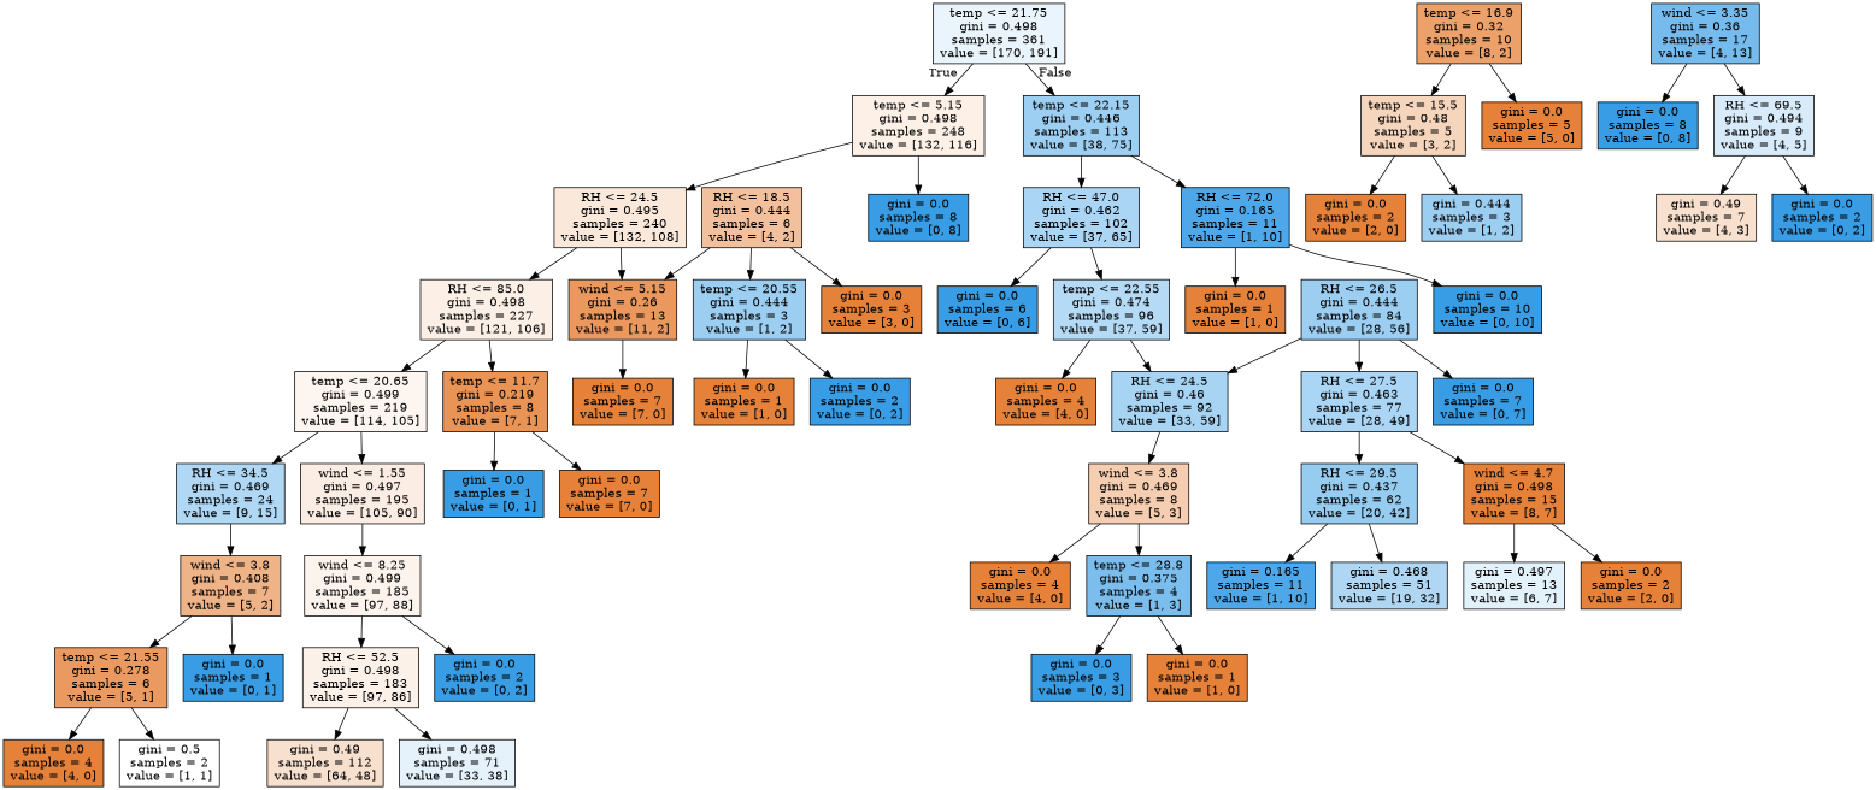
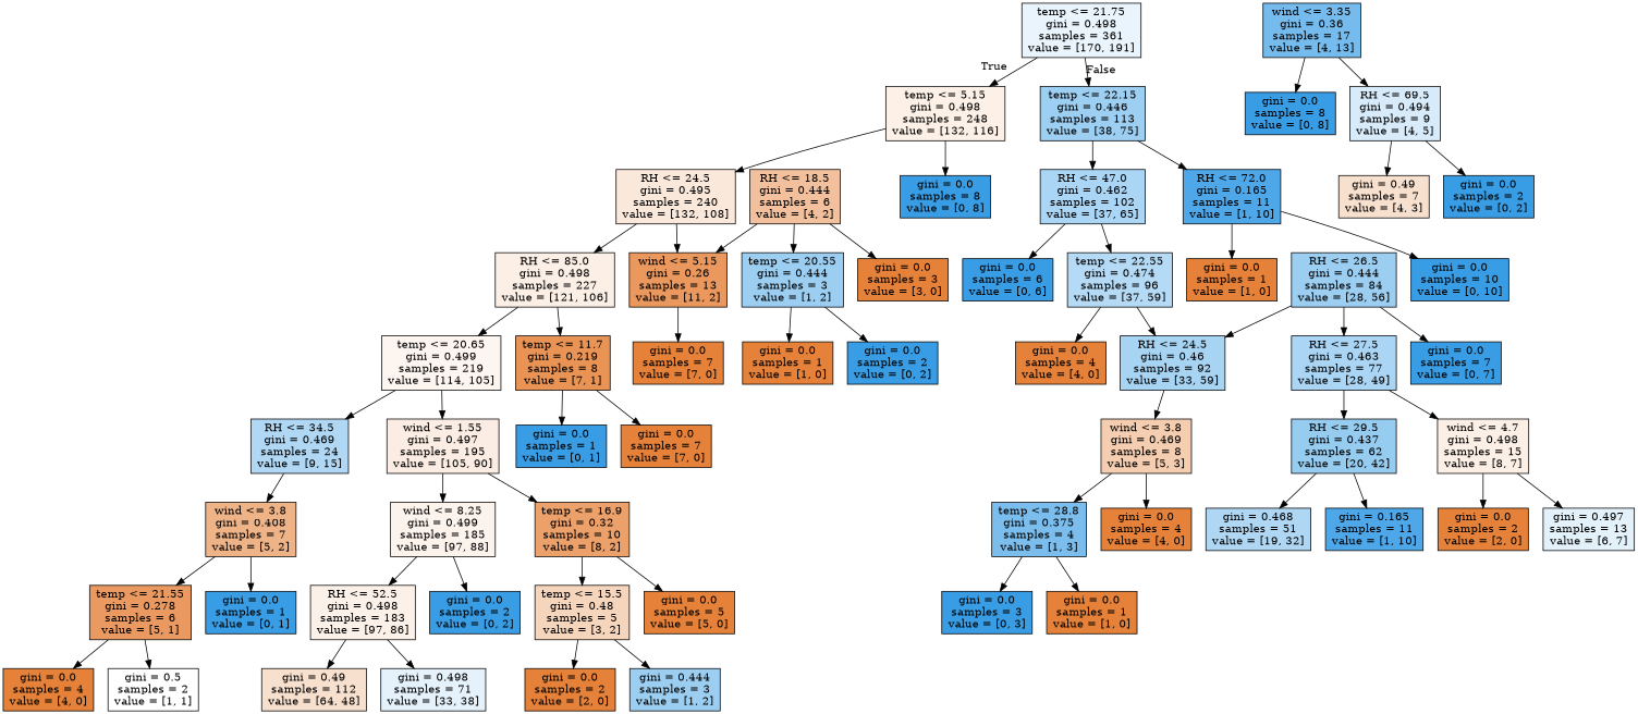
  digraph {
    node [color=black fillcolor="#e58139" shape=box style=filled]
    n1 [fillcolor="#e9f4fc" label="temp <= 21.75\ngini = 0.498\nsamples = 361\nvalue = [170, 191]"]
    n2 [fillcolor="#fcf0e7" label="temp <= 5.15\ngini = 0.498\nsamples = 248\nvalue = [132, 116]"]
    n3 [fillcolor="#9dcff2" label="temp <= 22.15\ngini = 0.446\nsamples = 113\nvalue = [38, 75]"]
    n4 [fillcolor="#399de5" label="gini = 0.0\nsamples = 8\nvalue = [0, 8]"]
    n5 [fillcolor="#fae8db" label="RH <= 24.5\ngini = 0.495\nsamples = 240\nvalue = [132, 108]"]
    n6 [fillcolor="#4da7e8" label="RH <= 72.0\ngini = 0.165\nsamples = 11\nvalue = [1, 10]"]
    n7 [fillcolor="#aad5f4" label="RH <= 47.0\ngini = 0.462\nsamples = 102\nvalue = [37, 65]"]
    n8 [fillcolor="#ea985d" label="wind <= 5.15\ngini = 0.26\nsamples = 13\nvalue = [11, 2]"]
    n9 [fillcolor="#fcefe6" label="RH <= 85.0\ngini = 0.498\nsamples = 227\nvalue = [121, 106]"]
    n10 [label="gini = 0.0\nsamples = 7\nvalue = [7, 0]"]
    n11 [fillcolor="#fdf5ef" label="temp <= 20.65\ngini = 0.499\nsamples = 219\nvalue = [114, 105]"]
    n12 [fillcolor="#e99355" label="temp <= 11.7\ngini = 0.219\nsamples = 8\nvalue = [7, 1]"]
    n13 [fillcolor="#f2c09c" label="RH <= 18.5\ngini = 0.444\nsamples = 6\nvalue = [4, 2]"]
    n14 [label="gini = 0.0\nsamples = 3\nvalue = [3, 0]"]
    n15 [fillcolor="#9ccef2" label="temp <= 20.55\ngini = 0.444\nsamples = 3\nvalue = [1, 2]"]
    n16 [fillcolor="#399de5" label="gini = 0.0\nsamples = 2\nvalue = [0, 2]"]
    n17 [label="gini = 0.0\nsamples = 1\nvalue = [1, 0]"]
    n18 [fillcolor="#fbede3" label="wind <= 1.55\ngini = 0.497\nsamples = 195\nvalue = [105, 90]"]
    n19 [fillcolor="#b0d8f5" label="RH <= 34.5\ngini = 0.469\nsamples = 24\nvalue = [9, 15]"]
    n20 [label="gini = 0.0\nsamples = 7\nvalue = [7, 0]"]
    n21 [fillcolor="#399de5" label="gini = 0.0\nsamples = 1\nvalue = [0, 1]"]
    n22 [fillcolor="#eca06a" label="temp <= 16.9\ngini = 0.32\nsamples = 10\nvalue = [8, 2]"]
    n23 [fillcolor="#fdf3ed" label="wind <= 8.25\ngini = 0.499\nsamples = 185\nvalue = [97, 88]"]
    n24 [fillcolor="#efb388" label="wind <= 3.8\ngini = 0.408\nsamples = 7\nvalue = [5, 2]"]
    n25 [fillcolor="#f6d5bd" label="temp <= 15.5\ngini = 0.48\nsamples = 5\nvalue = [3, 2]"]
    n26 [label="gini = 0.0\nsamples = 5\nvalue = [5, 0]"]
    n27 [fillcolor="#fcf1e9" label="RH <= 52.5\ngini = 0.498\nsamples = 183\nvalue = [97, 86]"]
    n28 [fillcolor="#399de5" label="gini = 0.0\nsamples = 2\nvalue = [0, 2]"]
    n29 [label="gini = 0.0\nsamples = 2\nvalue = [2, 0]"]
    n30 [fillcolor="#9ccef2" label="gini = 0.444\nsamples = 3\nvalue = [1, 2]"]
    n31 [fillcolor="#f8e0ce" label="gini = 0.49\nsamples = 112\nvalue = [64, 48]"]
    n32 [fillcolor="#e5f2fc" label="gini = 0.498\nsamples = 71\nvalue = [33, 38]"]
    n33 [fillcolor="#ea9a61" label="temp <= 21.55\ngini = 0.278\nsamples = 6\nvalue = [5, 1]"]
    n34 [fillcolor="#399de5" label="gini = 0.0\nsamples = 1\nvalue = [0, 1]"]
    n35 [fillcolor="#76bbed" label="wind <= 3.35\ngini = 0.36\nsamples = 17\nvalue = [4, 13]"]
    n36 [fillcolor="#399de5" label="gini = 0.0\nsamples = 8\nvalue = [0, 8]"]
    n37 [fillcolor="#d7ebfa" label="RH <= 69.5\ngini = 0.494\nsamples = 9\nvalue = [4, 5]"]
    n38 [label="gini = 0.0\nsamples = 4\nvalue = [4, 0]"]
    n39 [fillcolor="#ffffff" label="gini = 0.5\nsamples = 2\nvalue = [1, 1]"]
    n40 [fillcolor="#f8e0ce" label="gini = 0.49\nsamples = 7\nvalue = [4, 3]"]
    n41 [fillcolor="#399de5" label="gini = 0.0\nsamples = 2\nvalue = [0, 2]"]
    n42 [fillcolor="#399de5" label="gini = 0.0\nsamples = 10\nvalue = [0, 10]"]
    n43 [label="gini = 0.0\nsamples = 1\nvalue = [1, 0]"]
    n44 [fillcolor="#b5daf5" label="temp <= 22.55\ngini = 0.474\nsamples = 96\nvalue = [37, 59]"]
    n45 [fillcolor="#399de5" label="gini = 0.0\nsamples = 6\nvalue = [0, 6]"]
    n46 [label="gini = 0.0\nsamples = 4\nvalue = [4, 0]"]
    n47 [fillcolor="#a8d4f4" label="RH <= 24.5\ngini = 0.46\nsamples = 92\nvalue = [33, 59]"]
    n48 [fillcolor="#f5cdb0" label="wind <= 3.8\ngini = 0.469\nsamples = 8\nvalue = [5, 3]"]
    n49 [label="gini = 0.0\nsamples = 4\nvalue = [4, 0]"]
    n50 [fillcolor="#7bbeee" label="temp <= 28.8\ngini = 0.375\nsamples = 4\nvalue = [1, 3]"]
    n51 [fillcolor="#9ccef2" label="RH <= 26.5\ngini = 0.444\nsamples = 84\nvalue = [28, 56]"]
    n52 [fillcolor="#399de5" label="gini = 0.0\nsamples = 7\nvalue = [0, 7]"]
    n53 [fillcolor="#aad5f4" label="RH <= 27.5\ngini = 0.463\nsamples = 77\nvalue = [28, 49]"]
    n54 [fillcolor="#399de5" label="gini = 0.0\nsamples = 3\nvalue = [0, 3]"]
    n55 [label="gini = 0.0\nsamples = 1\nvalue = [1, 0]"]
-   n56 [label="wind <= 4.7\ngini = 0.498\nsamples = 15\nvalue = [8, 7]"]
+   n56 [fillcolor="#fcefe6" label="wind <= 4.7\ngini = 0.498\nsamples = 15\nvalue = [8, 7]"]
    n57 [fillcolor="#97ccf1" label="RH <= 29.5\ngini = 0.437\nsamples = 62\nvalue = [20, 42]"]
    n58 [fillcolor="#e3f1fb" label="gini = 0.497\nsamples = 13\nvalue = [6, 7]"]
    n59 [label="gini = 0.0\nsamples = 2\nvalue = [2, 0]"]
    n60 [fillcolor="#4da7e8" label="gini = 0.165\nsamples = 11\nvalue = [1, 10]"]
    n61 [fillcolor="#afd7f4" label="gini = 0.468\nsamples = 51\nvalue = [19, 32]"]
    n1 -> n2 [headlabel=True labelangle=45 labeldistance=2.5]
    n1 -> n3 [headlabel=False labelangle=-45 labeldistance=2.5]
    n2 -> n4
    n2 -> n5
    n3 -> n6
    n3 -> n7
    n5 -> n8
    n5 -> n9
    n6 -> n42
    n6 -> n43
    n7 -> n44
    n7 -> n45
    n8 -> n10
    n9 -> n11
    n9 -> n12
    n11 -> n18
    n11 -> n19
    n12 -> n20
    n12 -> n21
    n13 -> n8
    n13 -> n14
    n13 -> n15
    n15 -> n16
    n15 -> n17
+   n18 -> n22
    n18 -> n23
    n19 -> n24
    n22 -> n25
    n22 -> n26
    n23 -> n27
    n23 -> n28
    n24 -> n33
    n24 -> n34
    n25 -> n29
    n25 -> n30
    n27 -> n31
    n27 -> n32
    n33 -> n38
    n33 -> n39
    n35 -> n36
    n35 -> n37
    n37 -> n40
    n37 -> n41
    n44 -> n46
    n44 -> n47
    n47 -> n48
    n48 -> n49
    n48 -> n50
    n50 -> n54
    n50 -> n55
    n51 -> n47
    n51 -> n52
    n51 -> n53
    n53 -> n56
    n53 -> n57
    n56 -> n58
    n56 -> n59
    n57 -> n60
    n57 -> n61
  }
